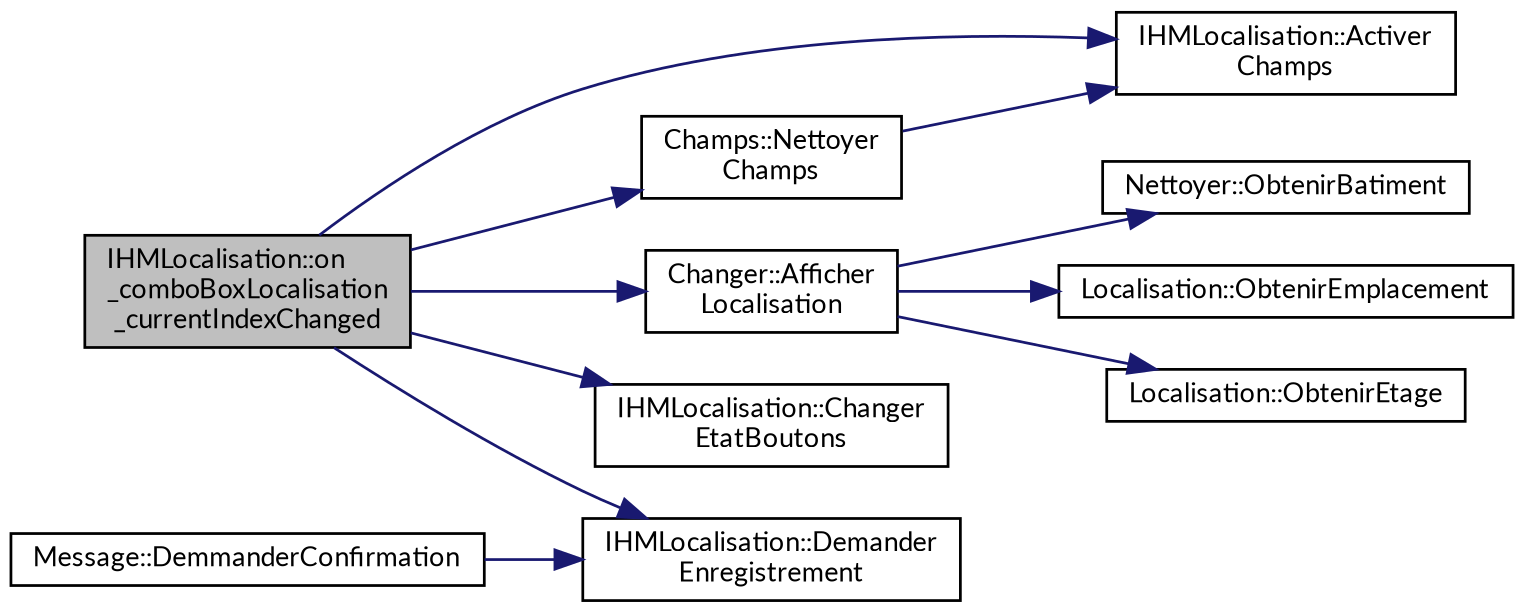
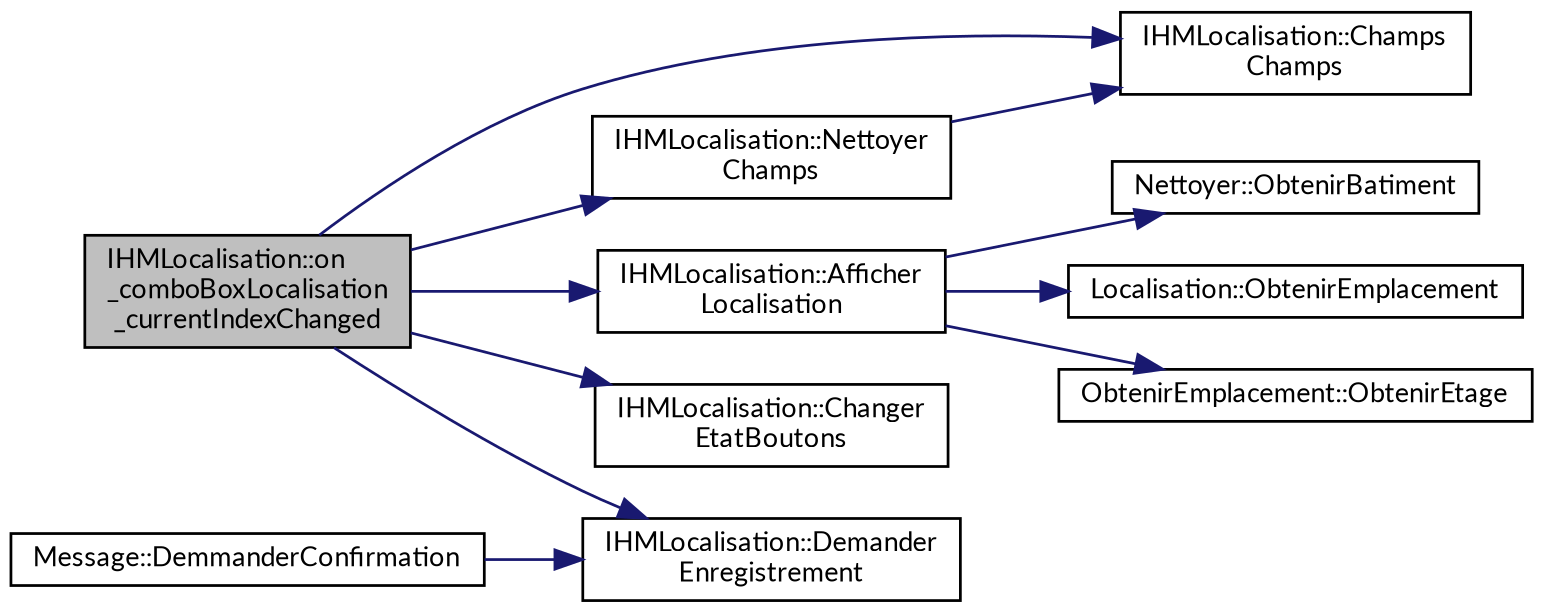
  digraph {
    fontname=Lato
    rankdir=LR
    node [color=black fillcolor=white fontname=Lato fontsize=10 shape=record style=filled]
    edge [color=midnightblue fontname=Lato fontsize=10 labelfontname=Helvetica labelfontsize=10 style=solid]
    n1 [fillcolor=grey75 fontcolor=black height=0.2 label="IHMLocalisation::on\l_comboBoxLocalisation\l_currentIndexChanged" width=0.4]
-   n2 [height=0.2 label="IHMLocalisation::Activer\lChamps" width=0.4]
-   n3 [height=0.2 label="Champs::Nettoyer\lChamps" width=0.4]
-   n4 [height=0.2 label="Changer::Afficher\lLocalisation" width=0.4]
+   n2 [height=0.2 label="IHMLocalisation::Champs\lChamps" width=0.4]
+   n3 [height=0.2 label="IHMLocalisation::Nettoyer\lChamps" width=0.4]
+   n4 [height=0.2 label="IHMLocalisation::Afficher\lLocalisation" width=0.4]
    n5 [height=0.2 label="IHMLocalisation::Changer\lEtatBoutons" width=0.4]
    n6 [height=0.2 label="IHMLocalisation::Demander\lEnregistrement" width=0.4]
    n7 [height=0.2 label="Nettoyer::ObtenirBatiment" width=0.4]
    n8 [height=0.2 label="Localisation::ObtenirEmplacement" width=0.4]
-   n9 [height=0.2 label="Localisation::ObtenirEtage" width=0.4]
+   n9 [height=0.2 label="ObtenirEmplacement::ObtenirEtage" width=0.4]
    n10 [height=0.2 label="Message::DemmanderConfirmation" width=0.4]
    n1 -> n2
    n1 -> n3
    n1 -> n4
    n1 -> n5
    n1 -> n6
    n3 -> n2
    n4 -> n7
    n4 -> n8
    n4 -> n9
    n10 -> n6
  }
